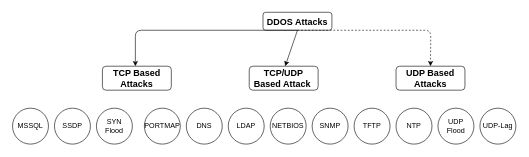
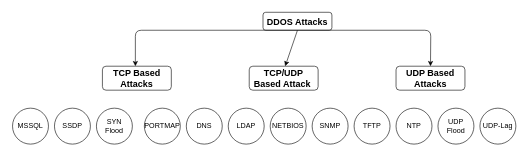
  <mxCell id="0" />
  <mxCell id="1" parent="0" />
  <mxCell id="2" value="&lt;font style=&quot;font-size: 15px&quot;&gt;&lt;b&gt;DDOS Attacks&lt;/b&gt;&lt;/font&gt;" style="rounded=1;whiteSpace=wrap;html=1;" vertex="1" parent="1"><mxGeometry x="438" y="20" width="115" height="30" as="geometry" /></mxCell>
  <mxCell id="3" value="" style="endArrow=classic;html=1;entryX=0.5;entryY=0;entryDx=0;entryDy=0;exitX=0.5;exitY=1;exitDx=0;exitDy=0;" edge="1" parent="1" source="2"><mxGeometry width="50" height="50" relative="1" as="geometry"><mxPoint x="300" y="90" as="sourcePoint" /><mxPoint x="225" y="110" as="targetPoint" /><Array as="points"><mxPoint x="225" y="50" /></Array></mxGeometry></mxCell>
- <mxCell id="4" value="" style="endArrow=classic;html=1;entryX=0.5;entryY=0;entryDx=0;entryDy=0;exitX=0.5;exitY=1;exitDx=0;exitDy=0;dashed=1;" edge="1" parent="1" source="2" target="8"><mxGeometry width="50" height="50" relative="1" as="geometry"><mxPoint x="855" y="90" as="sourcePoint" /><mxPoint x="710" y="110" as="targetPoint" /><Array as="points"><mxPoint x="718" y="50" /></Array></mxGeometry></mxCell>
+ <mxCell id="4" value="" style="endArrow=classic;html=1;entryX=0.5;entryY=0;entryDx=0;entryDy=0;exitX=0.5;exitY=1;exitDx=0;exitDy=0;" edge="1" parent="1" source="2" target="8"><mxGeometry width="50" height="50" relative="1" as="geometry"><mxPoint x="855" y="90" as="sourcePoint" /><mxPoint x="710" y="110" as="targetPoint" /><Array as="points"><mxPoint x="718" y="50" /></Array></mxGeometry></mxCell>
  <mxCell id="5" value="" style="endArrow=classic;html=1;exitX=0.5;exitY=1;exitDx=0;exitDy=0;" edge="1" parent="1" source="2"><mxGeometry width="50" height="50" relative="1" as="geometry"><mxPoint x="450" y="350" as="sourcePoint" /><mxPoint x="475" y="110" as="targetPoint" /></mxGeometry></mxCell>
  <mxCell id="6" value="&lt;font style=&quot;font-size: 15px&quot;&gt;&lt;b&gt;TCP Based Attacks&lt;/b&gt;&lt;/font&gt;" style="rounded=1;whiteSpace=wrap;html=1;" vertex="1" parent="1"><mxGeometry x="170" y="110" width="115" height="40" as="geometry" /></mxCell>
  <mxCell id="7" value="&lt;span style=&quot;font-size: 15px&quot;&gt;&lt;b&gt;TCP/UDP Based Attack&lt;span style=&quot;white-space: pre&quot;&gt; &lt;/span&gt;&lt;/b&gt;&lt;/span&gt;" style="rounded=1;whiteSpace=wrap;html=1;" vertex="1" parent="1"><mxGeometry x="415" y="110" width="115" height="40" as="geometry" /></mxCell>
  <mxCell id="8" value="&lt;font style=&quot;font-size: 15px&quot;&gt;&lt;b&gt;UDP Based Attacks&lt;/b&gt;&lt;/font&gt;" style="rounded=1;whiteSpace=wrap;html=1;" vertex="1" parent="1"><mxGeometry x="660" y="110" width="115" height="40" as="geometry" /></mxCell>
  <mxCell id="9" value="" style="group" vertex="1" connectable="0" parent="1"><mxGeometry x="590" y="180" width="270" height="60" as="geometry" /></mxCell>
  <mxCell id="10" value="UDP-Lag" style="ellipse;whiteSpace=wrap;html=1;aspect=fixed;" vertex="1" parent="9"><mxGeometry x="210" width="60" height="60" as="geometry" /></mxCell>
  <mxCell id="11" value="UDP Flood" style="ellipse;whiteSpace=wrap;html=1;aspect=fixed;" vertex="1" parent="9"><mxGeometry x="140" width="60" height="60" as="geometry" /></mxCell>
  <mxCell id="12" value="NTP" style="ellipse;whiteSpace=wrap;html=1;aspect=fixed;" vertex="1" parent="9"><mxGeometry x="70" width="60" height="60" as="geometry" /></mxCell>
  <mxCell id="13" value="TFTP" style="ellipse;whiteSpace=wrap;html=1;aspect=fixed;" vertex="1" parent="9"><mxGeometry width="60" height="60" as="geometry" /></mxCell>
  <mxCell id="14" value="SNMP" style="ellipse;whiteSpace=wrap;html=1;aspect=fixed;" vertex="1" parent="1"><mxGeometry x="520" y="180" width="60" height="60" as="geometry" /></mxCell>
  <mxCell id="15" value="NETBIOS" style="ellipse;whiteSpace=wrap;html=1;aspect=fixed;" vertex="1" parent="1"><mxGeometry x="450" y="180" width="60" height="60" as="geometry" /></mxCell>
  <mxCell id="16" value="LDAP" style="ellipse;whiteSpace=wrap;html=1;aspect=fixed;" vertex="1" parent="1"><mxGeometry x="380" y="180" width="60" height="60" as="geometry" /></mxCell>
  <mxCell id="17" value="DNS" style="ellipse;whiteSpace=wrap;html=1;aspect=fixed;" vertex="1" parent="1"><mxGeometry x="310" y="180" width="60" height="60" as="geometry" /></mxCell>
  <mxCell id="18" value="PORTMAP" style="ellipse;whiteSpace=wrap;html=1;aspect=fixed;" vertex="1" parent="1"><mxGeometry x="240" y="180" width="60" height="60" as="geometry" /></mxCell>
  <mxCell id="19" value="SYN Flood" style="ellipse;whiteSpace=wrap;html=1;aspect=fixed;" vertex="1" parent="1"><mxGeometry x="160" y="180" width="60" height="60" as="geometry" /></mxCell>
  <mxCell id="20" value="SSDP" style="ellipse;whiteSpace=wrap;html=1;aspect=fixed;" vertex="1" parent="1"><mxGeometry x="90" y="180" width="60" height="60" as="geometry" /></mxCell>
  <mxCell id="21" value="MSSQL" style="ellipse;whiteSpace=wrap;html=1;aspect=fixed;" vertex="1" parent="1"><mxGeometry x="20" y="180" width="60" height="60" as="geometry" /></mxCell>
